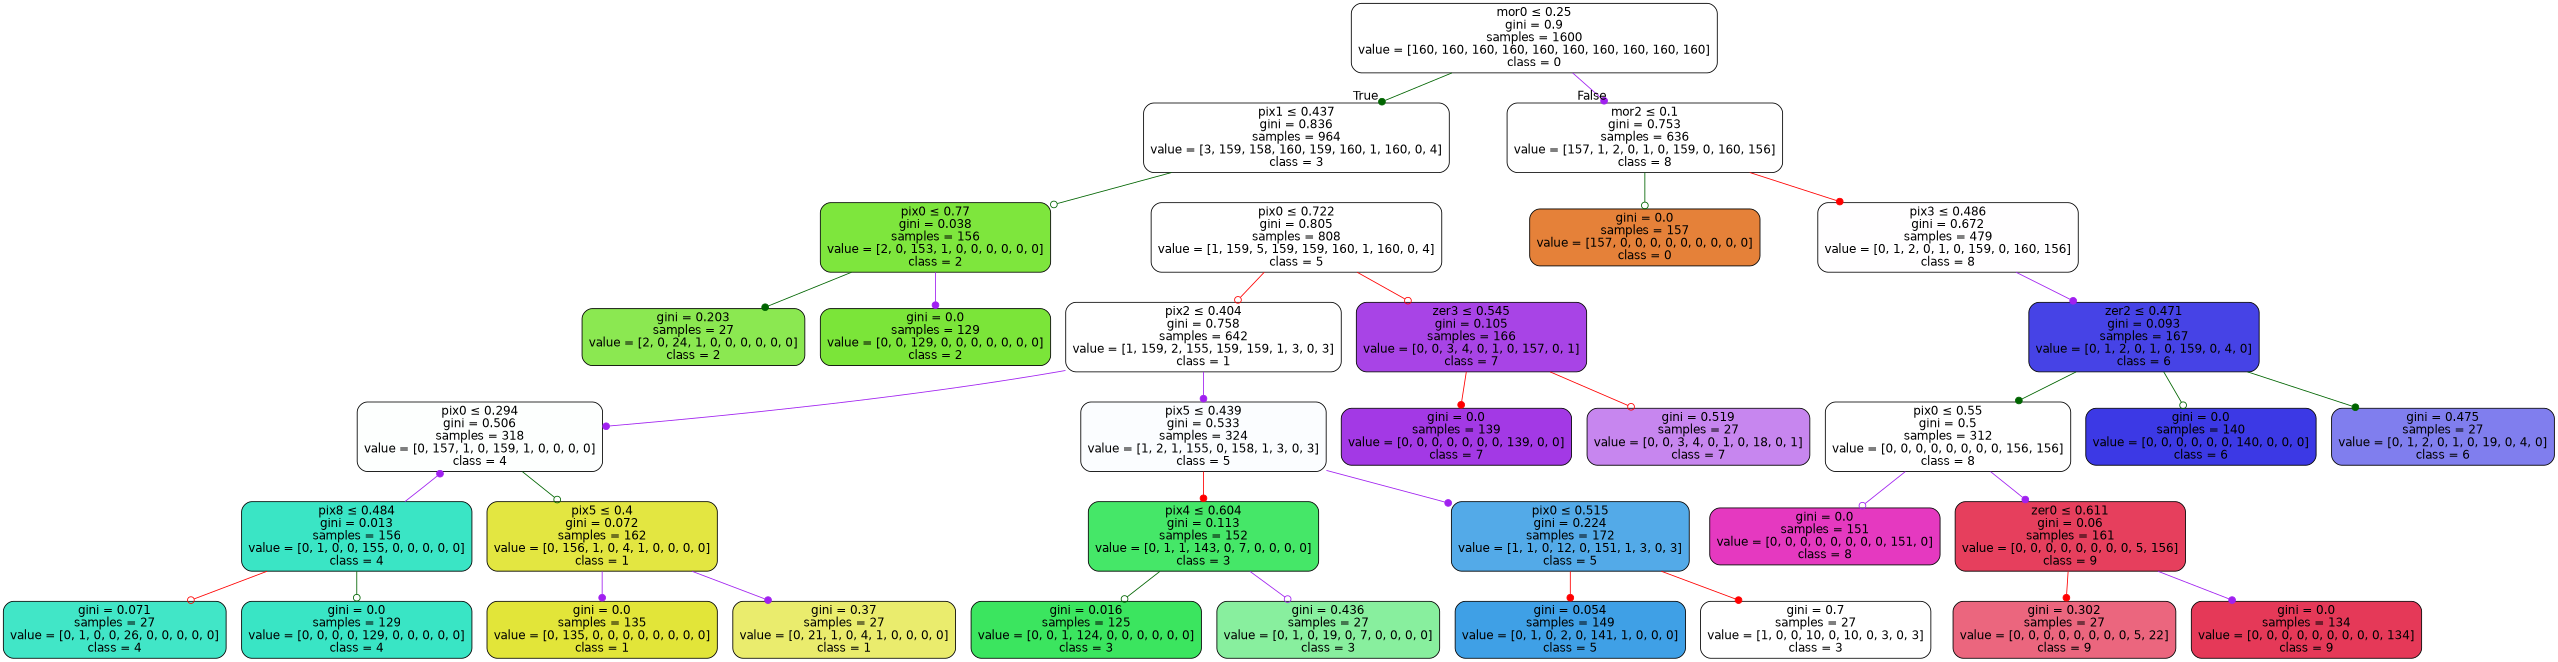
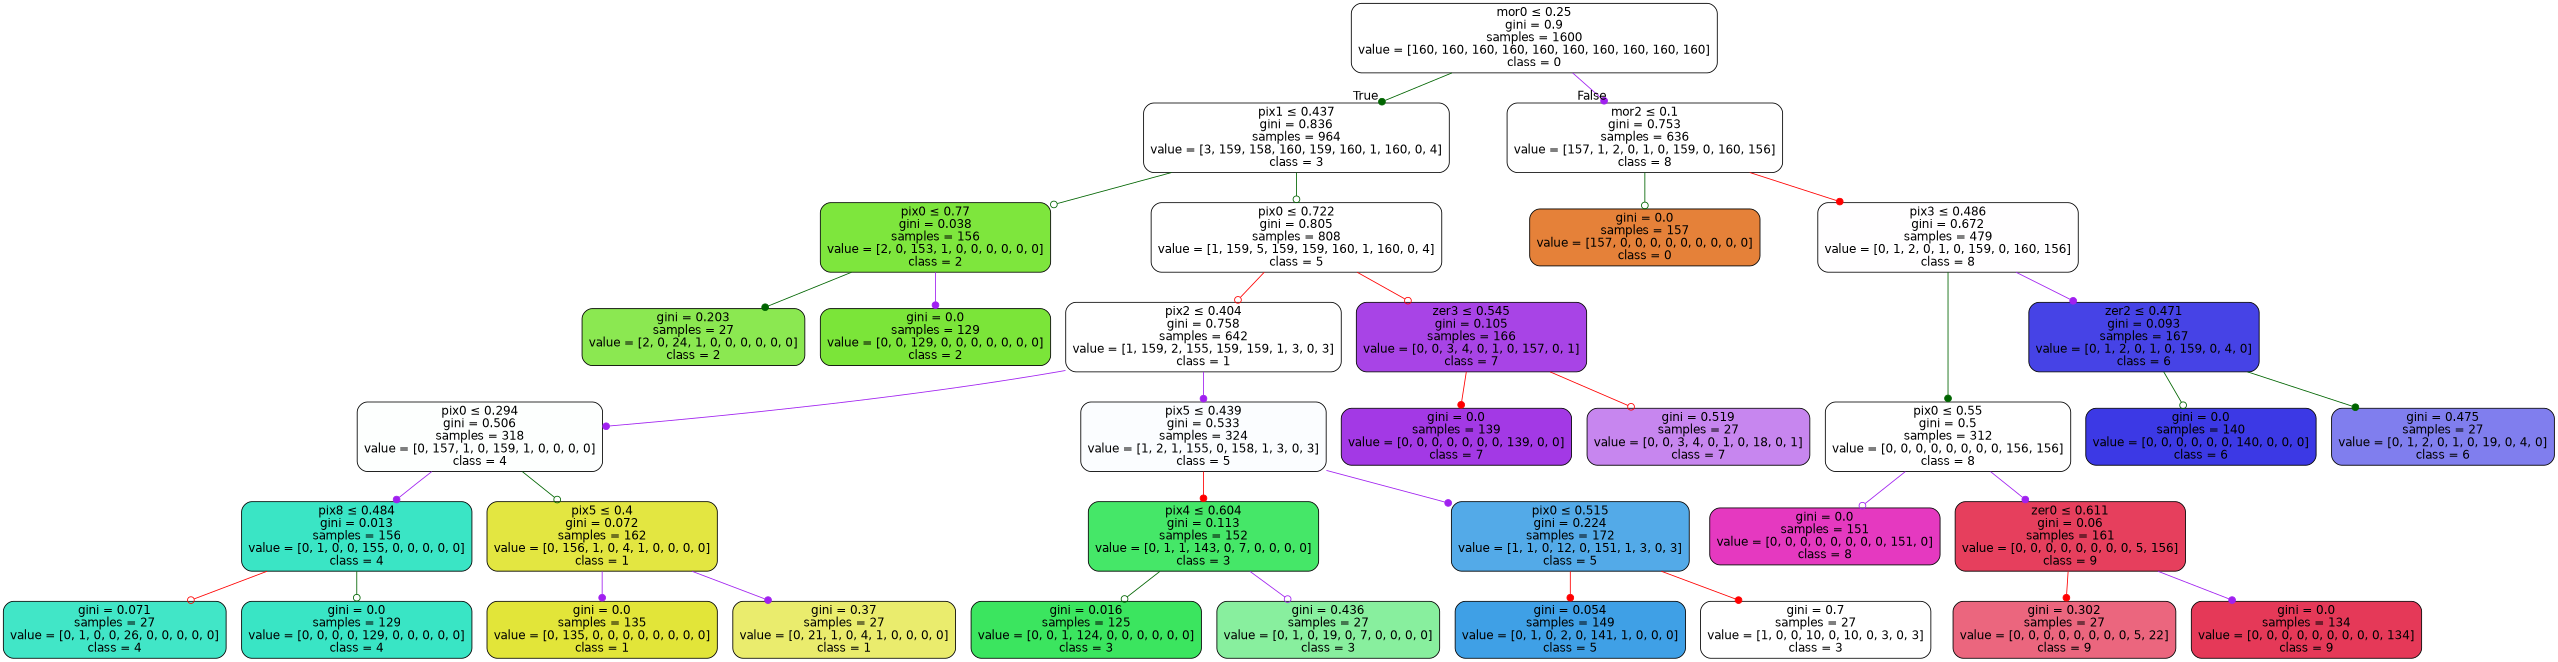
  digraph {
    node [color=black fillcolor="#ffffff" fontname=helvetica shape=box style="filled, rounded"]
    edge [arrowhead=dot color=purple fontname=helvetica]
    n1 [label=<mor0 &le; 0.25<br/>gini = 0.9<br/>samples = 1600<br/>value = [160, 160, 160, 160, 160, 160, 160, 160, 160, 160]<br/>class = 0>]
    n2 [label=<pix1 &le; 0.437<br/>gini = 0.836<br/>samples = 964<br/>value = [3, 159, 158, 160, 159, 160, 1, 160, 0, 4]<br/>class = 3>]
    n3 [label=<mor2 &le; 0.1<br/>gini = 0.753<br/>samples = 636<br/>value = [157, 1, 2, 0, 1, 0, 159, 0, 160, 156]<br/>class = 8>]
    n4 [fillcolor="#7ee63d" label=<pix0 &le; 0.77<br/>gini = 0.038<br/>samples = 156<br/>value = [2, 0, 153, 1, 0, 0, 0, 0, 0, 0]<br/>class = 2>]
    n5 [label=<pix0 &le; 0.722<br/>gini = 0.805<br/>samples = 808<br/>value = [1, 159, 5, 159, 159, 160, 1, 160, 0, 4]<br/>class = 5>]
    n6 [fillcolor="#e58139" label=<gini = 0.0<br/>samples = 157<br/>value = [157, 0, 0, 0, 0, 0, 0, 0, 0, 0]<br/>class = 0>]
    n7 [fillcolor="#fffeff" label=<pix3 &le; 0.486<br/>gini = 0.672<br/>samples = 479<br/>value = [0, 1, 2, 0, 1, 0, 159, 0, 160, 156]<br/>class = 8>]
    n8 [fillcolor="#8be851" label=<gini = 0.203<br/>samples = 27<br/>value = [2, 0, 24, 1, 0, 0, 0, 0, 0, 0]<br/>class = 2>]
    n9 [fillcolor="#7be539" label=<gini = 0.0<br/>samples = 129<br/>value = [0, 0, 129, 0, 0, 0, 0, 0, 0, 0]<br/>class = 2>]
    n10 [label=<pix2 &le; 0.404<br/>gini = 0.758<br/>samples = 642<br/>value = [1, 159, 2, 155, 159, 159, 1, 3, 0, 3]<br/>class = 1>]
    n11 [fillcolor="#a844e6" label=<zer3 &le; 0.545<br/>gini = 0.105<br/>samples = 166<br/>value = [0, 0, 3, 4, 0, 1, 0, 157, 0, 1]<br/>class = 7>]
    n12 [fillcolor="#fdfffe" label=<pix0 &le; 0.294<br/>gini = 0.506<br/>samples = 318<br/>value = [0, 157, 1, 0, 159, 1, 0, 0, 0, 0]<br/>class = 4>]
    n13 [fillcolor="#fbfdff" label=<pix5 &le; 0.439<br/>gini = 0.533<br/>samples = 324<br/>value = [1, 2, 1, 155, 0, 158, 1, 3, 0, 3]<br/>class = 5>]
    n14 [fillcolor="#a339e5" label=<gini = 0.0<br/>samples = 139<br/>value = [0, 0, 0, 0, 0, 0, 0, 139, 0, 0]<br/>class = 7>]
    n15 [fillcolor="#c786ef" label=<gini = 0.519<br/>samples = 27<br/>value = [0, 0, 3, 4, 0, 1, 0, 18, 0, 1]<br/>class = 7>]
    n16 [fillcolor="#3ae5c5" label=<pix8 &le; 0.484<br/>gini = 0.013<br/>samples = 156<br/>value = [0, 1, 0, 0, 155, 0, 0, 0, 0, 0]<br/>class = 4>]
    n17 [fillcolor="#e3e641" label=<pix5 &le; 0.4<br/>gini = 0.072<br/>samples = 162<br/>value = [0, 156, 1, 0, 4, 1, 0, 0, 0, 0]<br/>class = 1>]
    n18 [fillcolor="#45e768" label=<pix4 &le; 0.604<br/>gini = 0.113<br/>samples = 152<br/>value = [0, 1, 1, 143, 0, 7, 0, 0, 0, 0]<br/>class = 3>]
    n19 [fillcolor="#53aae8" label=<pix0 &le; 0.515<br/>gini = 0.224<br/>samples = 172<br/>value = [1, 1, 0, 12, 0, 151, 1, 3, 0, 3]<br/>class = 5>]
    n20 [fillcolor="#41e6c7" label=<gini = 0.071<br/>samples = 27<br/>value = [0, 1, 0, 0, 26, 0, 0, 0, 0, 0]<br/>class = 4>]
    n21 [fillcolor="#39e5c5" label=<gini = 0.0<br/>samples = 129<br/>value = [0, 0, 0, 0, 129, 0, 0, 0, 0, 0]<br/>class = 4>]
    n22 [fillcolor="#e2e539" label=<gini = 0.0<br/>samples = 135<br/>value = [0, 135, 0, 0, 0, 0, 0, 0, 0, 0]<br/>class = 1>]
    n23 [fillcolor="#eaec6d" label=<gini = 0.37<br/>samples = 27<br/>value = [0, 21, 1, 0, 4, 1, 0, 0, 0, 0]<br/>class = 1>]
    n24 [fillcolor="#3be55f" label=<gini = 0.016<br/>samples = 125<br/>value = [0, 0, 1, 124, 0, 0, 0, 0, 0, 0]<br/>class = 3>]
    n25 [fillcolor="#88ef9e" label=<gini = 0.436<br/>samples = 27<br/>value = [0, 1, 0, 19, 0, 7, 0, 0, 0, 0]<br/>class = 3>]
    n26 [fillcolor="#3fa0e6" label=<gini = 0.054<br/>samples = 149<br/>value = [0, 1, 0, 2, 0, 141, 1, 0, 0, 0]<br/>class = 5>]
    n27 [label=<gini = 0.7<br/>samples = 27<br/>value = [1, 0, 0, 10, 0, 10, 0, 3, 0, 3]<br/>class = 3>]
    n28 [fillcolor="#4643e6" label=<zer2 &le; 0.471<br/>gini = 0.093<br/>samples = 167<br/>value = [0, 1, 2, 0, 1, 0, 159, 0, 4, 0]<br/>class = 6>]
    n29 [label=<pix0 &le; 0.55<br/>gini = 0.5<br/>samples = 312<br/>value = [0, 0, 0, 0, 0, 0, 0, 0, 156, 156]<br/>class = 8>]
    n30 [fillcolor="#3c39e5" label=<gini = 0.0<br/>samples = 140<br/>value = [0, 0, 0, 0, 0, 0, 140, 0, 0, 0]<br/>class = 6>]
    n31 [fillcolor="#807eee" label=<gini = 0.475<br/>samples = 27<br/>value = [0, 1, 2, 0, 1, 0, 19, 0, 4, 0]<br/>class = 6>]
    n32 [fillcolor="#e539c0" label=<gini = 0.0<br/>samples = 151<br/>value = [0, 0, 0, 0, 0, 0, 0, 0, 151, 0]<br/>class = 8>]
    n33 [fillcolor="#e63f5d" label=<zer0 &le; 0.611<br/>gini = 0.06<br/>samples = 161<br/>value = [0, 0, 0, 0, 0, 0, 0, 0, 5, 156]<br/>class = 9>]
    n34 [fillcolor="#eb667e" label=<gini = 0.302<br/>samples = 27<br/>value = [0, 0, 0, 0, 0, 0, 0, 0, 5, 22]<br/>class = 9>]
    n35 [fillcolor="#e53958" label=<gini = 0.0<br/>samples = 134<br/>value = [0, 0, 0, 0, 0, 0, 0, 0, 0, 134]<br/>class = 9>]
    n1 -> n2 [color=darkgreen headlabel=True labelangle=45 labeldistance=2.5]
    n1 -> n3 [headlabel=False labelangle=-45 labeldistance=2.5]
    n2 -> n4 [arrowhead=odot color=darkgreen]
+   n2 -> n5 [arrowhead=odot color=darkgreen]
    n3 -> n6 [arrowhead=odot color=darkgreen]
    n3 -> n7 [color=red]
    n4 -> n8 [color=darkgreen]
    n4 -> n9
    n5 -> n10 [arrowhead=odot color=red]
    n5 -> n11 [arrowhead=odot color=red]
    n7 -> n28
-   n28 -> n29 [color=darkgreen]
+   n7 -> n29 [color=darkgreen]
    n10 -> n12
    n10 -> n13
    n11 -> n14 [color=red]
    n11 -> n15 [arrowhead=odot color=red]
-   n16 -> n12
+   n12 -> n16
    n12 -> n17 [arrowhead=odot color=darkgreen]
    n13 -> n18 [color=red]
    n13 -> n19
    n16 -> n20 [arrowhead=odot color=red]
    n16 -> n21 [arrowhead=odot color=darkgreen]
    n17 -> n22
    n17 -> n23
    n18 -> n24 [arrowhead=odot color=darkgreen]
    n18 -> n25 [arrowhead=odot]
    n19 -> n26 [color=red]
    n19 -> n27 [color=red]
    n28 -> n30 [arrowhead=odot color=darkgreen]
    n28 -> n31 [color=darkgreen]
    n29 -> n32 [arrowhead=odot]
    n29 -> n33
    n33 -> n34 [color=red]
    n33 -> n35
  }
